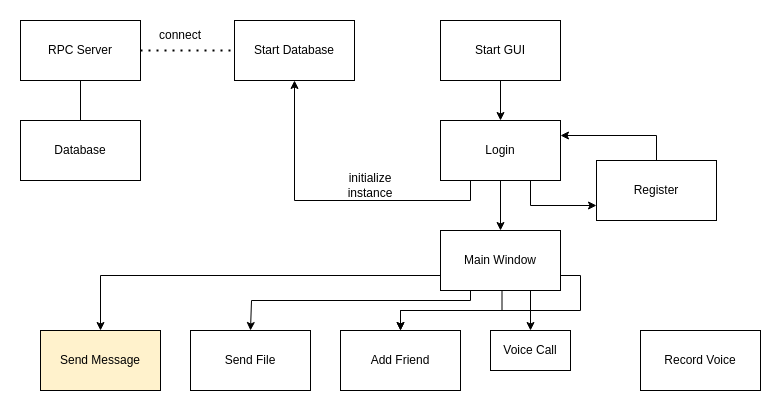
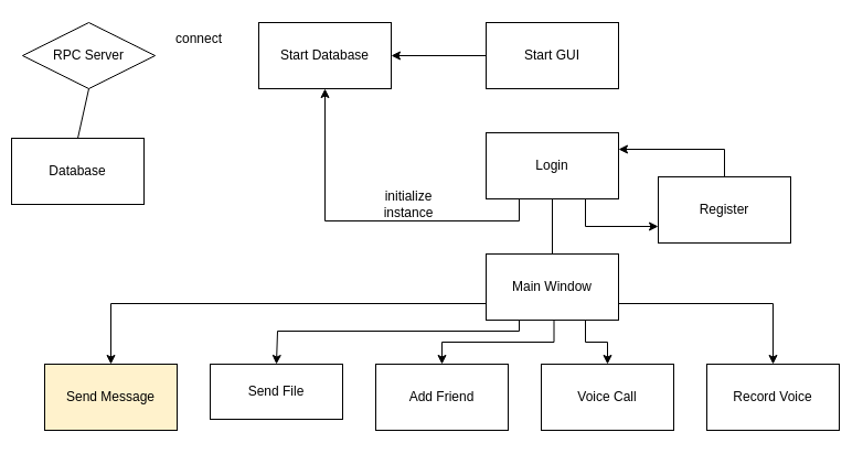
  <mxCell id="0" />
  <mxCell id="1" parent="0" />
- <mxCell id="2" value="RPC Server" style="rounded=0;whiteSpace=wrap;html=1;" vertex="1" parent="1"><mxGeometry x="20" y="20" width="120" height="60" as="geometry" /></mxCell>
- <mxCell id="3" value="" style="endArrow=none;dashed=1;html=1;dashPattern=1 3;strokeWidth=2;rounded=0;entryX=0;entryY=0.5;entryDx=0;entryDy=0;exitX=1;exitY=0.5;exitDx=0;exitDy=0;" edge="1" parent="1" source="2" target="4"><mxGeometry width="50" height="50" relative="1" as="geometry"><mxPoint x="230" y="80" as="sourcePoint" /><mxPoint x="280" y="30" as="targetPoint" /></mxGeometry></mxCell>
+ <mxCell id="2" value="RPC Server" style="rhombus;whiteSpace=wrap;html=1;" vertex="1" parent="1"><mxGeometry x="20" y="20" width="120" height="60" as="geometry" /></mxCell>
  <mxCell id="4" value="Start Database" style="rounded=0;whiteSpace=wrap;html=1;" vertex="1" parent="1"><mxGeometry x="234" y="20" width="120" height="60" as="geometry" /></mxCell>
- <mxCell id="6" style="edgeStyle=orthogonalEdgeStyle;rounded=0;orthogonalLoop=1;jettySize=auto;html=1;exitX=0.5;exitY=1;exitDx=0;exitDy=0;entryX=0.5;entryY=0;entryDx=0;entryDy=0;" edge="1" parent="1" source="7" target="18"><mxGeometry relative="1" as="geometry" /></mxCell>
+ <mxCell id="5" style="edgeStyle=orthogonalEdgeStyle;rounded=0;orthogonalLoop=1;jettySize=auto;html=1;exitX=0;exitY=0.5;exitDx=0;exitDy=0;entryX=1;entryY=0.5;entryDx=0;entryDy=0;" edge="1" parent="1" source="7" target="4"><mxGeometry relative="1" as="geometry" /></mxCell>
  <mxCell id="7" value="Start GUI" style="rounded=0;whiteSpace=wrap;html=1;" vertex="1" parent="1"><mxGeometry x="440" y="20" width="120" height="60" as="geometry" /></mxCell>
  <mxCell id="8" value="connect" style="text;html=1;strokeColor=none;fillColor=none;align=center;verticalAlign=middle;whiteSpace=wrap;rounded=0;" vertex="1" parent="1"><mxGeometry x="150" y="20" width="60" height="30" as="geometry" /></mxCell>
- <mxCell id="9" value="Database" style="rounded=0;whiteSpace=wrap;html=1;" vertex="1" parent="1"><mxGeometry x="20" y="120" width="120" height="60" as="geometry" /></mxCell>
+ <mxCell id="9" value="Database" style="rounded=0;whiteSpace=wrap;html=1;" vertex="1" parent="1"><mxGeometry x="10" y="125" width="120" height="60" as="geometry" /></mxCell>
  <mxCell id="10" value="" style="endArrow=none;html=1;rounded=0;entryX=0.5;entryY=1;entryDx=0;entryDy=0;exitX=0.5;exitY=0;exitDx=0;exitDy=0;" edge="1" parent="1" source="9" target="2"><mxGeometry width="50" height="50" relative="1" as="geometry"><mxPoint x="330" y="280" as="sourcePoint" /><mxPoint x="380" y="230" as="targetPoint" /></mxGeometry></mxCell>
  <mxCell id="11" style="edgeStyle=orthogonalEdgeStyle;rounded=0;orthogonalLoop=1;jettySize=auto;html=1;exitX=0.25;exitY=1;exitDx=0;exitDy=0;" edge="1" parent="1" source="12" target="22"><mxGeometry relative="1" as="geometry" /></mxCell>
  <mxCell id="12" value="" style="group;movable=1;resizable=1;rotatable=1;deletable=1;editable=1;locked=0;connectable=1;" vertex="1" connectable="0" parent="1"><mxGeometry x="430" y="120" width="286" height="170" as="geometry" /></mxCell>
  <mxCell id="13" style="edgeStyle=orthogonalEdgeStyle;rounded=0;orthogonalLoop=1;jettySize=auto;html=1;exitX=0.75;exitY=1;exitDx=0;exitDy=0;entryX=0;entryY=0.75;entryDx=0;entryDy=0;" edge="1" parent="12" source="18" target="15"><mxGeometry relative="1" as="geometry" /></mxCell>
  <mxCell id="14" style="edgeStyle=orthogonalEdgeStyle;rounded=0;orthogonalLoop=1;jettySize=auto;html=1;entryX=1;entryY=0.25;entryDx=0;entryDy=0;exitX=0.5;exitY=0;exitDx=0;exitDy=0;" edge="1" parent="12" source="15" target="18"><mxGeometry relative="1" as="geometry" /></mxCell>
  <mxCell id="15" value="Register" style="rounded=0;whiteSpace=wrap;html=1;" vertex="1" parent="12"><mxGeometry x="166" y="40" width="120" height="60" as="geometry" /></mxCell>
  <mxCell id="16" value="Main Window" style="rounded=0;whiteSpace=wrap;html=1;" vertex="1" parent="12"><mxGeometry x="10" y="110" width="120" height="60" as="geometry" /></mxCell>
- <mxCell id="17" style="edgeStyle=orthogonalEdgeStyle;rounded=0;orthogonalLoop=1;jettySize=auto;html=1;exitX=0.5;exitY=1;exitDx=0;exitDy=0;entryX=0.5;entryY=0;entryDx=0;entryDy=0;" edge="1" parent="12" source="18" target="16"><mxGeometry relative="1" as="geometry" /></mxCell>
+ <mxCell id="17" style="edgeStyle=orthogonalEdgeStyle;rounded=0;orthogonalLoop=1;jettySize=auto;html=1;exitX=0.5;exitY=1;exitDx=0;exitDy=0;entryX=0.5;entryY=0;entryDx=0;entryDy=0;endArrow=none;" edge="1" parent="12" source="18" target="16"><mxGeometry relative="1" as="geometry" /></mxCell>
  <mxCell id="18" value="Login" style="rounded=0;whiteSpace=wrap;html=1;" vertex="1" parent="12"><mxGeometry x="10" width="120" height="60" as="geometry" /></mxCell>
  <mxCell id="19" style="edgeStyle=orthogonalEdgeStyle;rounded=0;orthogonalLoop=1;jettySize=auto;html=1;exitX=0.25;exitY=1;exitDx=0;exitDy=0;entryX=0.5;entryY=1;entryDx=0;entryDy=0;" edge="1" parent="1" source="18" target="4"><mxGeometry relative="1" as="geometry"><mxPoint x="300" y="90" as="targetPoint" /></mxGeometry></mxCell>
  <mxCell id="20" value="initialize instance" style="text;html=1;strokeColor=none;fillColor=none;align=center;verticalAlign=middle;whiteSpace=wrap;rounded=0;" vertex="1" parent="1"><mxGeometry x="340" y="170" width="60" height="30" as="geometry" /></mxCell>
- <mxCell id="21" value="Send File" style="rounded=0;whiteSpace=wrap;html=1;" vertex="1" parent="1"><mxGeometry x="190" y="330" width="120" height="60" as="geometry" /></mxCell>
+ <mxCell id="21" value="Send File" style="rounded=0;whiteSpace=wrap;html=1;" vertex="1" parent="1"><mxGeometry x="190" y="330" width="120" height="50" as="geometry" /></mxCell>
  <mxCell id="22" value="Add Friend" style="rounded=0;whiteSpace=wrap;html=1;" vertex="1" parent="1"><mxGeometry x="340" y="330" width="120" height="60" as="geometry" /></mxCell>
- <mxCell id="23" value="Voice Call" style="rounded=0;whiteSpace=wrap;html=1;" vertex="1" parent="1"><mxGeometry x="490" y="330" width="80" height="40" as="geometry" /></mxCell>
+ <mxCell id="23" value="Voice Call" style="rounded=0;whiteSpace=wrap;html=1;" vertex="1" parent="1"><mxGeometry x="490" y="330" width="120" height="60" as="geometry" /></mxCell>
  <mxCell id="24" value="Send Message" style="rounded=0;whiteSpace=wrap;html=1;fillColor=#fff2cc;" vertex="1" parent="1"><mxGeometry x="40" y="330" width="120" height="60" as="geometry" /></mxCell>
  <mxCell id="25" value="Record Voice" style="rounded=0;whiteSpace=wrap;html=1;" vertex="1" parent="1"><mxGeometry x="640" y="330" width="120" height="60" as="geometry" /></mxCell>
  <mxCell id="26" style="edgeStyle=orthogonalEdgeStyle;rounded=0;orthogonalLoop=1;jettySize=auto;html=1;exitX=0;exitY=0.75;exitDx=0;exitDy=0;" edge="1" parent="1" source="16" target="24"><mxGeometry relative="1" as="geometry" /></mxCell>
  <mxCell id="27" style="edgeStyle=orthogonalEdgeStyle;rounded=0;orthogonalLoop=1;jettySize=auto;html=1;exitX=0.25;exitY=1;exitDx=0;exitDy=0;entryX=0.5;entryY=0;entryDx=0;entryDy=0;" edge="1" parent="1" source="16" target="21"><mxGeometry relative="1" as="geometry"><mxPoint x="470" y="300" as="sourcePoint" /><mxPoint x="220" y="310" as="targetPoint" /><Array as="points"><mxPoint x="470" y="300" /><mxPoint x="251" y="300" /></Array></mxGeometry></mxCell>
  <mxCell id="28" style="edgeStyle=orthogonalEdgeStyle;rounded=0;orthogonalLoop=1;jettySize=auto;html=1;exitX=0.75;exitY=1;exitDx=0;exitDy=0;entryX=0.5;entryY=0;entryDx=0;entryDy=0;" edge="1" parent="1" source="16" target="23"><mxGeometry relative="1" as="geometry" /></mxCell>
- <mxCell id="29" style="edgeStyle=orthogonalEdgeStyle;rounded=0;orthogonalLoop=1;jettySize=auto;html=1;exitX=1;exitY=0.75;exitDx=0;exitDy=0;" edge="1" parent="1" source="16" target="22"><mxGeometry relative="1" as="geometry" /></mxCell>
+ <mxCell id="29" style="edgeStyle=orthogonalEdgeStyle;rounded=0;orthogonalLoop=1;jettySize=auto;html=1;exitX=1;exitY=0.75;exitDx=0;exitDy=0;entryX=0.5;entryY=0;entryDx=0;entryDy=0;" edge="1" parent="1" source="16" target="25"><mxGeometry relative="1" as="geometry" /></mxCell>
